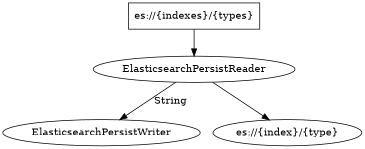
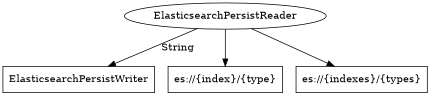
  digraph {
    node [shape=ellipse]
    n1 [label=ElasticsearchPersistReader]
-   n2 [label=ElasticsearchPersistWriter]
-   n3 [label="es://{index}/{type}"]
+   n2 [label=ElasticsearchPersistWriter shape=box]
+   n3 [label="es://{index}/{type}" shape=box]
    n4 [label="es://{indexes}/{types}" shape=box]
    n1 -> n2 [label=String]
    n1 -> n3
-   n4 -> n1
+   n1 -> n4
  }
